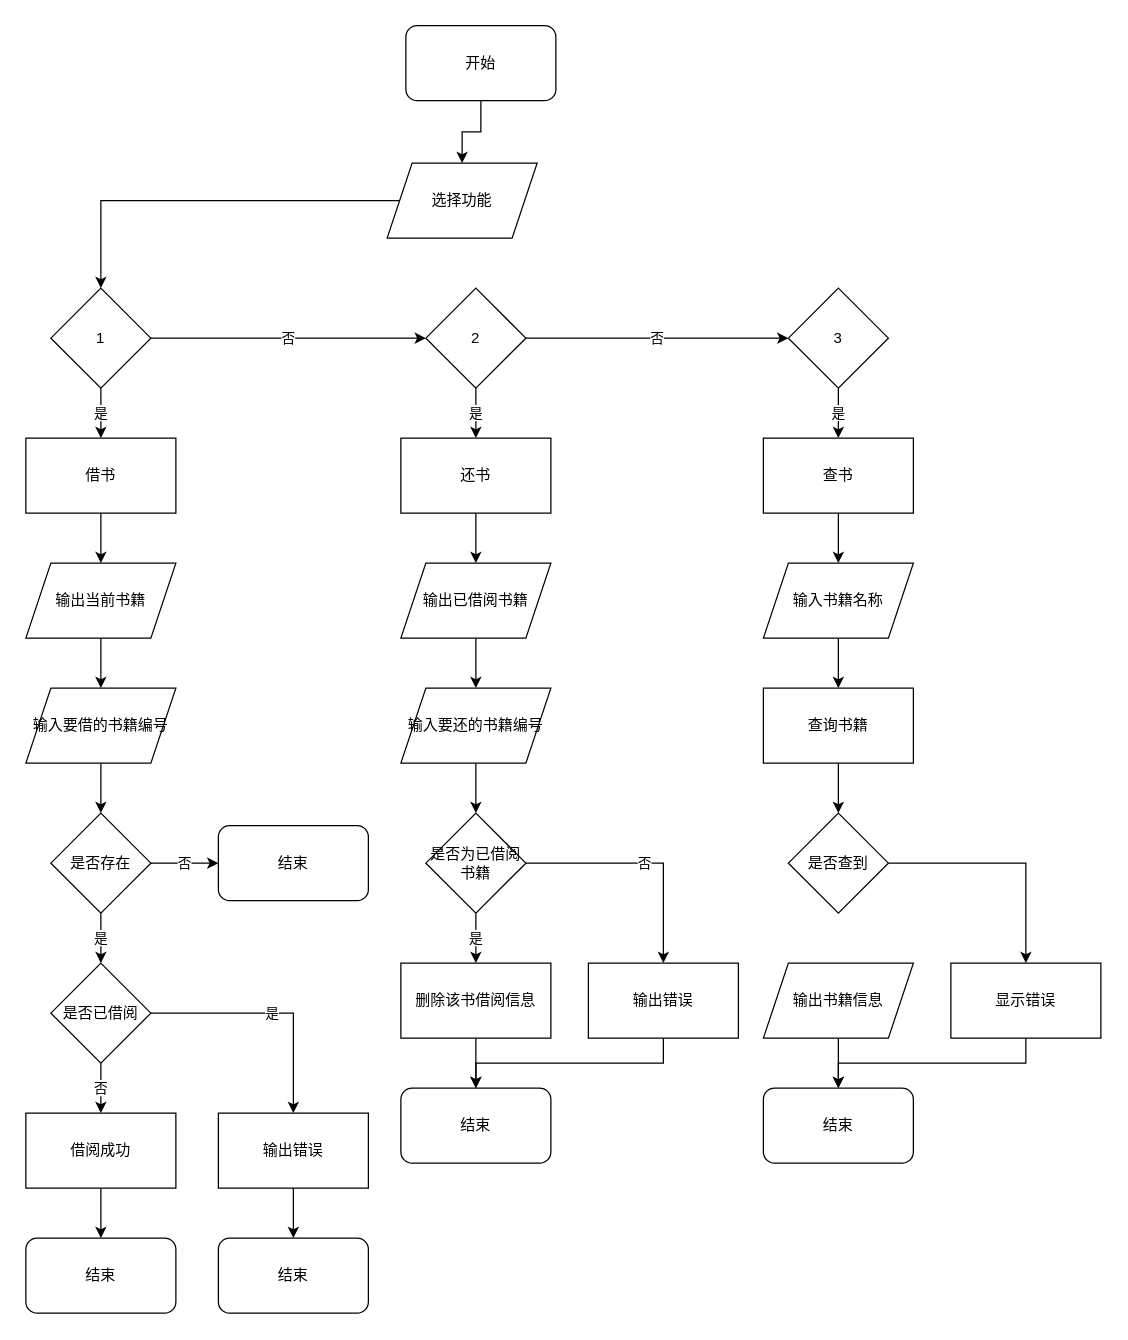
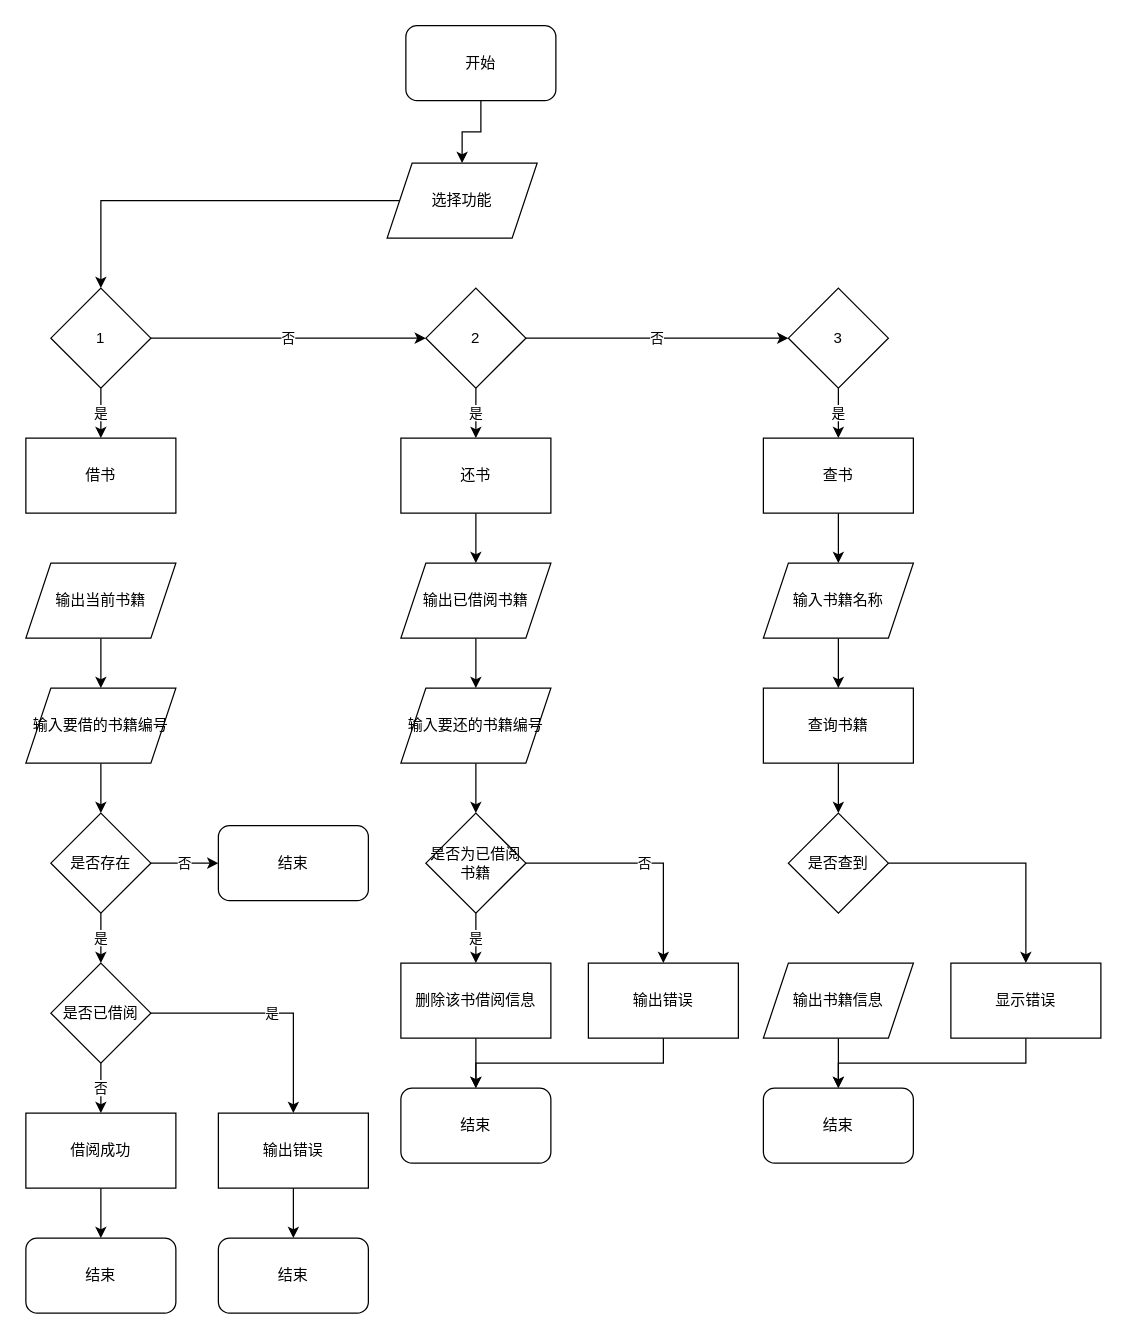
  <mxCell id="0" />
  <mxCell id="1" parent="0" />
  <mxCell id="2" value="" style="edgeStyle=orthogonalEdgeStyle;rounded=0;orthogonalLoop=1;jettySize=auto;html=1;" parent="1" source="3" target="5" edge="1"><mxGeometry relative="1" as="geometry" /></mxCell>
  <mxCell id="3" value="开始" style="rounded=1;whiteSpace=wrap;html=1;" parent="1" vertex="1"><mxGeometry x="324" y="20" width="120" height="60" as="geometry" /></mxCell>
  <mxCell id="4" value="" style="edgeStyle=orthogonalEdgeStyle;rounded=0;orthogonalLoop=1;jettySize=auto;html=1;" parent="1" source="5" target="8" edge="1"><mxGeometry relative="1" as="geometry" /></mxCell>
  <mxCell id="5" value="选择功能" style="shape=parallelogram;perimeter=parallelogramPerimeter;whiteSpace=wrap;html=1;fixedSize=1;" parent="1" vertex="1"><mxGeometry x="309" y="130" width="120" height="60" as="geometry" /></mxCell>
  <mxCell id="6" value="否" style="edgeStyle=orthogonalEdgeStyle;rounded=0;orthogonalLoop=1;jettySize=auto;html=1;" parent="1" source="8" target="11" edge="1"><mxGeometry relative="1" as="geometry" /></mxCell>
  <mxCell id="7" value="是" style="edgeStyle=orthogonalEdgeStyle;rounded=0;orthogonalLoop=1;jettySize=auto;html=1;" parent="1" source="8" target="15" edge="1"><mxGeometry relative="1" as="geometry" /></mxCell>
  <mxCell id="8" value="1" style="rhombus;whiteSpace=wrap;html=1;" parent="1" vertex="1"><mxGeometry x="40" y="230" width="80" height="80" as="geometry" /></mxCell>
  <mxCell id="9" value="否" style="edgeStyle=orthogonalEdgeStyle;rounded=0;orthogonalLoop=1;jettySize=auto;html=1;" parent="1" source="11" target="13" edge="1"><mxGeometry relative="1" as="geometry" /></mxCell>
  <mxCell id="10" value="是" style="edgeStyle=orthogonalEdgeStyle;rounded=0;orthogonalLoop=1;jettySize=auto;html=1;" parent="1" source="11" target="17" edge="1"><mxGeometry relative="1" as="geometry" /></mxCell>
  <mxCell id="11" value="2" style="rhombus;whiteSpace=wrap;html=1;" parent="1" vertex="1"><mxGeometry x="340" y="230" width="80" height="80" as="geometry" /></mxCell>
  <mxCell id="12" value="是" style="edgeStyle=orthogonalEdgeStyle;rounded=0;orthogonalLoop=1;jettySize=auto;html=1;" parent="1" source="13" target="19" edge="1"><mxGeometry relative="1" as="geometry" /></mxCell>
  <mxCell id="13" value="3" style="rhombus;whiteSpace=wrap;html=1;" parent="1" vertex="1"><mxGeometry x="630" y="230" width="80" height="80" as="geometry" /></mxCell>
- <mxCell id="14" value="" style="edgeStyle=orthogonalEdgeStyle;rounded=0;orthogonalLoop=1;jettySize=auto;html=1;" edge="1" parent="1" source="15" target="21"><mxGeometry relative="1" as="geometry" /></mxCell>
  <mxCell id="15" value="借书" style="whiteSpace=wrap;html=1;" parent="1" vertex="1"><mxGeometry x="20" y="350" width="120" height="60" as="geometry" /></mxCell>
  <mxCell id="16" value="" style="edgeStyle=orthogonalEdgeStyle;rounded=0;orthogonalLoop=1;jettySize=auto;html=1;" edge="1" parent="1" source="17" target="38"><mxGeometry relative="1" as="geometry" /></mxCell>
  <mxCell id="17" value="还书" style="whiteSpace=wrap;html=1;" parent="1" vertex="1"><mxGeometry x="320" y="350" width="120" height="60" as="geometry" /></mxCell>
  <mxCell id="18" value="" style="edgeStyle=orthogonalEdgeStyle;rounded=0;orthogonalLoop=1;jettySize=auto;html=1;" edge="1" parent="1" source="19" target="50"><mxGeometry relative="1" as="geometry" /></mxCell>
  <mxCell id="19" value="查书" style="whiteSpace=wrap;html=1;" parent="1" vertex="1"><mxGeometry x="610" y="350" width="120" height="60" as="geometry" /></mxCell>
  <mxCell id="20" value="" style="edgeStyle=orthogonalEdgeStyle;rounded=0;orthogonalLoop=1;jettySize=auto;html=1;" edge="1" parent="1" source="21" target="23"><mxGeometry relative="1" as="geometry" /></mxCell>
  <mxCell id="21" value="输出当前书籍" style="shape=parallelogram;perimeter=parallelogramPerimeter;whiteSpace=wrap;html=1;fixedSize=1;" vertex="1" parent="1"><mxGeometry x="20" y="450" width="120" height="60" as="geometry" /></mxCell>
  <mxCell id="22" value="" style="edgeStyle=orthogonalEdgeStyle;rounded=0;orthogonalLoop=1;jettySize=auto;html=1;" edge="1" parent="1" source="23" target="26"><mxGeometry relative="1" as="geometry" /></mxCell>
  <mxCell id="23" value="输入要借的书籍编号" style="shape=parallelogram;perimeter=parallelogramPerimeter;whiteSpace=wrap;html=1;fixedSize=1;" vertex="1" parent="1"><mxGeometry x="20" y="550" width="120" height="60" as="geometry" /></mxCell>
  <mxCell id="24" value="是" style="edgeStyle=orthogonalEdgeStyle;rounded=0;orthogonalLoop=1;jettySize=auto;html=1;" edge="1" parent="1" source="26" target="29"><mxGeometry relative="1" as="geometry" /></mxCell>
  <mxCell id="25" value="否" style="edgeStyle=orthogonalEdgeStyle;rounded=0;orthogonalLoop=1;jettySize=auto;html=1;" edge="1" parent="1" source="26" target="34"><mxGeometry relative="1" as="geometry" /></mxCell>
  <mxCell id="26" value="是否存在" style="rhombus;whiteSpace=wrap;html=1;" vertex="1" parent="1"><mxGeometry x="40" y="650" width="80" height="80" as="geometry" /></mxCell>
  <mxCell id="27" value="否" style="edgeStyle=orthogonalEdgeStyle;rounded=0;orthogonalLoop=1;jettySize=auto;html=1;" edge="1" parent="1" source="29" target="31"><mxGeometry relative="1" as="geometry" /></mxCell>
  <mxCell id="28" value="是" style="edgeStyle=orthogonalEdgeStyle;rounded=0;orthogonalLoop=1;jettySize=auto;html=1;" edge="1" parent="1" source="29" target="33"><mxGeometry relative="1" as="geometry" /></mxCell>
  <mxCell id="29" value="是否已借阅" style="rhombus;whiteSpace=wrap;html=1;" vertex="1" parent="1"><mxGeometry x="40" y="770" width="80" height="80" as="geometry" /></mxCell>
  <mxCell id="30" value="" style="edgeStyle=orthogonalEdgeStyle;rounded=0;orthogonalLoop=1;jettySize=auto;html=1;" edge="1" parent="1" source="31" target="35"><mxGeometry relative="1" as="geometry" /></mxCell>
  <mxCell id="31" value="借阅成功" style="whiteSpace=wrap;html=1;" vertex="1" parent="1"><mxGeometry x="20" y="890" width="120" height="60" as="geometry" /></mxCell>
  <mxCell id="32" value="" style="edgeStyle=orthogonalEdgeStyle;rounded=0;orthogonalLoop=1;jettySize=auto;html=1;" edge="1" parent="1" source="33" target="36"><mxGeometry relative="1" as="geometry" /></mxCell>
  <mxCell id="33" value="输出错误" style="whiteSpace=wrap;html=1;" vertex="1" parent="1"><mxGeometry x="174" y="890" width="120" height="60" as="geometry" /></mxCell>
  <mxCell id="34" value="结束" style="rounded=1;whiteSpace=wrap;html=1;" vertex="1" parent="1"><mxGeometry x="174" y="660" width="120" height="60" as="geometry" /></mxCell>
  <mxCell id="35" value="结束" style="rounded=1;whiteSpace=wrap;html=1;" vertex="1" parent="1"><mxGeometry x="20" y="990" width="120" height="60" as="geometry" /></mxCell>
  <mxCell id="36" value="结束" style="rounded=1;whiteSpace=wrap;html=1;" vertex="1" parent="1"><mxGeometry x="174" y="990" width="120" height="60" as="geometry" /></mxCell>
  <mxCell id="37" value="" style="edgeStyle=orthogonalEdgeStyle;rounded=0;orthogonalLoop=1;jettySize=auto;html=1;" edge="1" parent="1" source="38" target="40"><mxGeometry relative="1" as="geometry" /></mxCell>
  <mxCell id="38" value="输出已借阅书籍" style="shape=parallelogram;perimeter=parallelogramPerimeter;whiteSpace=wrap;html=1;fixedSize=1;" vertex="1" parent="1"><mxGeometry x="320" y="450" width="120" height="60" as="geometry" /></mxCell>
  <mxCell id="39" value="" style="edgeStyle=orthogonalEdgeStyle;rounded=0;orthogonalLoop=1;jettySize=auto;html=1;" edge="1" parent="1" source="40" target="43"><mxGeometry relative="1" as="geometry" /></mxCell>
  <mxCell id="40" value="输入要还的书籍编号" style="shape=parallelogram;perimeter=parallelogramPerimeter;whiteSpace=wrap;html=1;fixedSize=1;" vertex="1" parent="1"><mxGeometry x="320" y="550" width="120" height="60" as="geometry" /></mxCell>
  <mxCell id="41" value="是" style="edgeStyle=orthogonalEdgeStyle;rounded=0;orthogonalLoop=1;jettySize=auto;html=1;" edge="1" parent="1" source="43" target="45"><mxGeometry relative="1" as="geometry" /></mxCell>
  <mxCell id="42" value="否" style="edgeStyle=orthogonalEdgeStyle;rounded=0;orthogonalLoop=1;jettySize=auto;html=1;" edge="1" parent="1" source="43" target="48"><mxGeometry relative="1" as="geometry" /></mxCell>
  <mxCell id="43" value="是否为已借阅书籍" style="rhombus;whiteSpace=wrap;html=1;" vertex="1" parent="1"><mxGeometry x="340" y="650" width="80" height="80" as="geometry" /></mxCell>
  <mxCell id="44" value="" style="edgeStyle=orthogonalEdgeStyle;rounded=0;orthogonalLoop=1;jettySize=auto;html=1;" edge="1" parent="1" source="45" target="46"><mxGeometry relative="1" as="geometry" /></mxCell>
  <mxCell id="45" value="删除该书借阅信息" style="whiteSpace=wrap;html=1;" vertex="1" parent="1"><mxGeometry x="320" y="770" width="120" height="60" as="geometry" /></mxCell>
  <mxCell id="46" value="结束" style="rounded=1;whiteSpace=wrap;html=1;" vertex="1" parent="1"><mxGeometry x="320" y="870" width="120" height="60" as="geometry" /></mxCell>
  <mxCell id="47" style="edgeStyle=orthogonalEdgeStyle;rounded=0;orthogonalLoop=1;jettySize=auto;html=1;" edge="1" parent="1" source="48" target="46"><mxGeometry relative="1" as="geometry"><Array as="points"><mxPoint x="530" y="850" /><mxPoint x="380" y="850" /></Array></mxGeometry></mxCell>
  <mxCell id="48" value="输出错误" style="whiteSpace=wrap;html=1;" vertex="1" parent="1"><mxGeometry x="470" y="770" width="120" height="60" as="geometry" /></mxCell>
  <mxCell id="49" value="" style="edgeStyle=orthogonalEdgeStyle;rounded=0;orthogonalLoop=1;jettySize=auto;html=1;" edge="1" parent="1" source="50" target="52"><mxGeometry relative="1" as="geometry" /></mxCell>
  <mxCell id="50" value="输入书籍名称" style="shape=parallelogram;perimeter=parallelogramPerimeter;whiteSpace=wrap;html=1;fixedSize=1;" vertex="1" parent="1"><mxGeometry x="610" y="450" width="120" height="60" as="geometry" /></mxCell>
  <mxCell id="51" value="" style="edgeStyle=orthogonalEdgeStyle;rounded=0;orthogonalLoop=1;jettySize=auto;html=1;" edge="1" parent="1" source="52" target="54"><mxGeometry relative="1" as="geometry" /></mxCell>
  <mxCell id="52" value="查询书籍" style="whiteSpace=wrap;html=1;" vertex="1" parent="1"><mxGeometry x="610" y="550" width="120" height="60" as="geometry" /></mxCell>
  <mxCell id="53" value="" style="edgeStyle=orthogonalEdgeStyle;rounded=0;orthogonalLoop=1;jettySize=auto;html=1;" edge="1" parent="1" source="54" target="58"><mxGeometry relative="1" as="geometry" /></mxCell>
  <mxCell id="54" value="是否查到" style="rhombus;whiteSpace=wrap;html=1;" vertex="1" parent="1"><mxGeometry x="630" y="650" width="80" height="80" as="geometry" /></mxCell>
  <mxCell id="55" value="" style="edgeStyle=orthogonalEdgeStyle;rounded=0;orthogonalLoop=1;jettySize=auto;html=1;" edge="1" parent="1" source="56" target="59"><mxGeometry relative="1" as="geometry" /></mxCell>
  <mxCell id="56" value="输出书籍信息" style="shape=parallelogram;perimeter=parallelogramPerimeter;whiteSpace=wrap;html=1;fixedSize=1;" vertex="1" parent="1"><mxGeometry x="610" y="770" width="120" height="60" as="geometry" /></mxCell>
  <mxCell id="57" style="edgeStyle=orthogonalEdgeStyle;rounded=0;orthogonalLoop=1;jettySize=auto;html=1;" edge="1" parent="1" source="58" target="59"><mxGeometry relative="1" as="geometry"><Array as="points"><mxPoint x="820" y="850" /><mxPoint x="670" y="850" /></Array></mxGeometry></mxCell>
  <mxCell id="58" value="显示错误" style="whiteSpace=wrap;html=1;" vertex="1" parent="1"><mxGeometry x="760" y="770" width="120" height="60" as="geometry" /></mxCell>
  <mxCell id="59" value="结束" style="rounded=1;whiteSpace=wrap;html=1;" vertex="1" parent="1"><mxGeometry x="610" y="870" width="120" height="60" as="geometry" /></mxCell>
